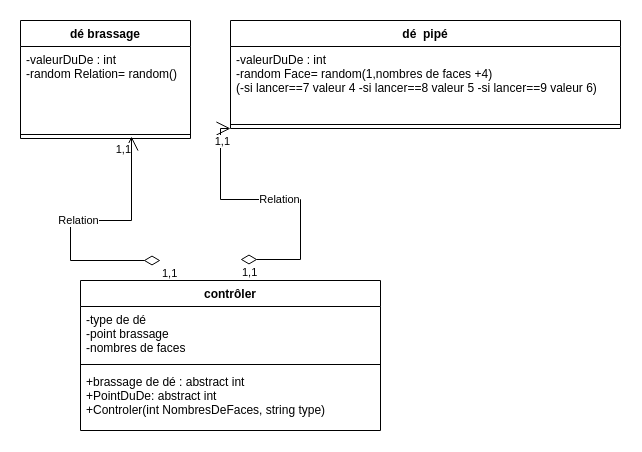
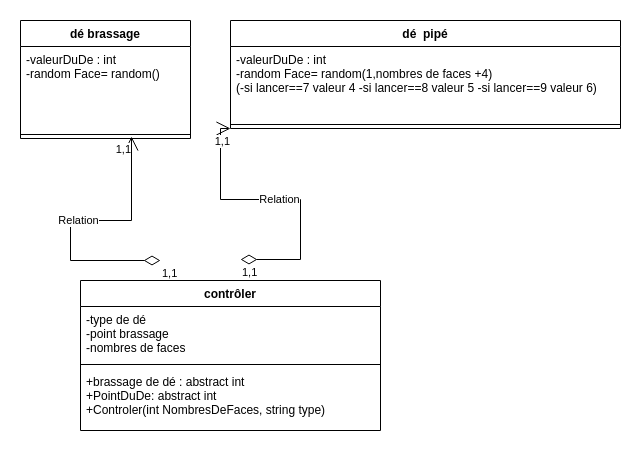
  <mxCell id="0" />
  <mxCell id="1" parent="0" />
  <mxCell id="2" value="dé brassage" style="swimlane;fontStyle=1;align=center;verticalAlign=top;childLayout=stackLayout;horizontal=1;startSize=26;horizontalStack=0;resizeParent=1;resizeParentMax=0;resizeLast=0;collapsible=1;marginBottom=0;" parent="1" vertex="1"><mxGeometry x="20" y="20" width="170" height="118" as="geometry" /></mxCell>
- <mxCell id="3" value="-valeurDuDe : int&#10;-random Relation= random()&#10;" style="text;strokeColor=none;fillColor=none;align=left;verticalAlign=top;spacingLeft=4;spacingRight=4;overflow=hidden;rotatable=0;points=[[0,0.5],[1,0.5]];portConstraint=eastwest;" parent="2" vertex="1"><mxGeometry y="26" width="170" height="84" as="geometry" /></mxCell>
+ <mxCell id="3" value="-valeurDuDe : int&#10;-random Face= random()&#10;" style="text;strokeColor=none;fillColor=none;align=left;verticalAlign=top;spacingLeft=4;spacingRight=4;overflow=hidden;rotatable=0;points=[[0,0.5],[1,0.5]];portConstraint=eastwest;" parent="2" vertex="1"><mxGeometry y="26" width="170" height="84" as="geometry" /></mxCell>
  <mxCell id="4" value="" style="line;strokeWidth=1;fillColor=none;align=left;verticalAlign=middle;spacingTop=-1;spacingLeft=3;spacingRight=3;rotatable=0;labelPosition=right;points=[];portConstraint=eastwest;" parent="2" vertex="1"><mxGeometry y="110" width="170" height="8" as="geometry" /></mxCell>
  <mxCell id="5" value="dé  pipé" style="swimlane;fontStyle=1;align=center;verticalAlign=top;childLayout=stackLayout;horizontal=1;startSize=26;horizontalStack=0;resizeParent=1;resizeParentMax=0;resizeLast=0;collapsible=1;marginBottom=0;" parent="1" vertex="1"><mxGeometry x="230" y="20" width="390" height="108" as="geometry" /></mxCell>
  <mxCell id="6" value="-valeurDuDe : int&#10;-random Face= random(1,nombres de faces +4)&#10;(-si lancer==7 valeur 4 -si lancer==8 valeur 5 -si lancer==9 valeur 6)&#10;&#10;" style="text;strokeColor=none;fillColor=none;align=left;verticalAlign=top;spacingLeft=4;spacingRight=4;overflow=hidden;rotatable=0;points=[[0,0.5],[1,0.5]];portConstraint=eastwest;" parent="5" vertex="1"><mxGeometry y="26" width="390" height="74" as="geometry" /></mxCell>
  <mxCell id="7" value="" style="line;strokeWidth=1;fillColor=none;align=left;verticalAlign=middle;spacingTop=-1;spacingLeft=3;spacingRight=3;rotatable=0;labelPosition=right;points=[];portConstraint=eastwest;" parent="5" vertex="1"><mxGeometry y="100" width="390" height="8" as="geometry" /></mxCell>
  <mxCell id="8" value="contrôler" style="swimlane;fontStyle=1;align=center;verticalAlign=top;childLayout=stackLayout;horizontal=1;startSize=26;horizontalStack=0;resizeParent=1;resizeParentMax=0;resizeLast=0;collapsible=1;marginBottom=0;" parent="1" vertex="1"><mxGeometry x="80" y="280" width="300" height="150" as="geometry" /></mxCell>
  <mxCell id="9" value="-type de dé&#10;-point brassage&#10;-nombres de faces" style="text;strokeColor=none;fillColor=none;align=left;verticalAlign=top;spacingLeft=4;spacingRight=4;overflow=hidden;rotatable=0;points=[[0,0.5],[1,0.5]];portConstraint=eastwest;" parent="8" vertex="1"><mxGeometry y="26" width="300" height="54" as="geometry" /></mxCell>
  <mxCell id="10" value="" style="line;strokeWidth=1;fillColor=none;align=left;verticalAlign=middle;spacingTop=-1;spacingLeft=3;spacingRight=3;rotatable=0;labelPosition=right;points=[];portConstraint=eastwest;" parent="8" vertex="1"><mxGeometry y="80" width="300" height="8" as="geometry" /></mxCell>
  <mxCell id="11" value="+brassage de dé : abstract int&#10;+PointDuDe: abstract int&#10;+Controler(int NombresDeFaces, string type)" style="text;strokeColor=none;fillColor=none;align=left;verticalAlign=top;spacingLeft=4;spacingRight=4;overflow=hidden;rotatable=0;points=[[0,0.5],[1,0.5]];portConstraint=eastwest;" parent="8" vertex="1"><mxGeometry y="88" width="300" height="62" as="geometry" /></mxCell>
  <mxCell id="12" value="Relation" style="endArrow=open;html=1;endSize=12;startArrow=diamondThin;startSize=14;startFill=0;edgeStyle=orthogonalEdgeStyle;rounded=0;entryX=0.653;entryY=0.75;entryDx=0;entryDy=0;entryPerimeter=0;" edge="1" parent="1" target="4"><mxGeometry relative="1" as="geometry"><mxPoint x="160" y="260" as="sourcePoint" /><mxPoint x="310" y="360" as="targetPoint" /><Array as="points"><mxPoint x="70" y="260" /><mxPoint x="70" y="220" /><mxPoint x="131" y="220" /></Array></mxGeometry></mxCell>
  <mxCell id="13" value="1,1&lt;br&gt;" style="edgeLabel;resizable=0;html=1;align=left;verticalAlign=top;" connectable="0" vertex="1" parent="12"><mxGeometry x="-1" relative="1" as="geometry" /></mxCell>
  <mxCell id="14" value="1,1" style="edgeLabel;resizable=0;html=1;align=right;verticalAlign=top;" connectable="0" vertex="1" parent="12"><mxGeometry x="1" relative="1" as="geometry" /></mxCell>
  <mxCell id="15" value="Relation" style="endArrow=open;html=1;endSize=12;startArrow=diamondThin;startSize=14;startFill=0;edgeStyle=orthogonalEdgeStyle;rounded=0;" edge="1" parent="1"><mxGeometry relative="1" as="geometry"><mxPoint x="240" y="259" as="sourcePoint" /><mxPoint x="230" y="128" as="targetPoint" /><Array as="points"><mxPoint x="300" y="259" /><mxPoint x="300" y="199" /><mxPoint x="220" y="199" /><mxPoint x="220" y="128" /></Array></mxGeometry></mxCell>
  <mxCell id="16" value="1,1" style="edgeLabel;resizable=0;html=1;align=left;verticalAlign=top;" connectable="0" vertex="1" parent="15"><mxGeometry x="-1" relative="1" as="geometry" /></mxCell>
  <mxCell id="17" value="1,1" style="edgeLabel;resizable=0;html=1;align=right;verticalAlign=top;" connectable="0" vertex="1" parent="15"><mxGeometry x="1" relative="1" as="geometry" /></mxCell>
